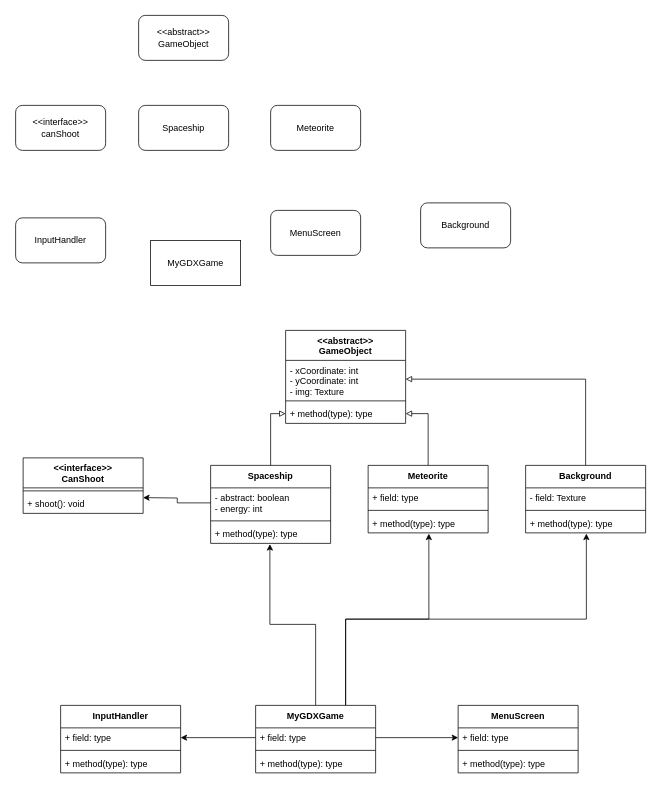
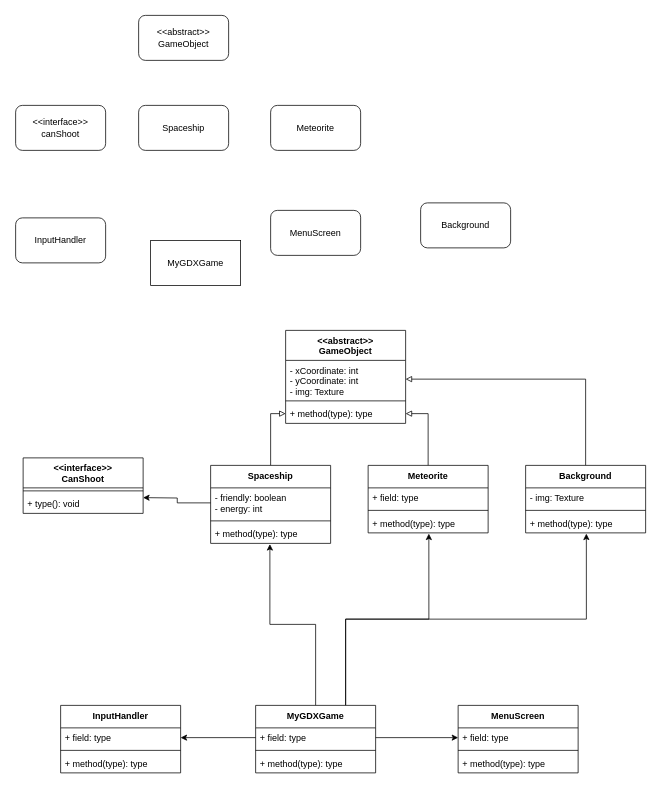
  <mxCell id="0" />
  <mxCell id="1" parent="0" />
  <mxCell id="2" value="MyGDXGame" style="rounded=0;whiteSpace=wrap;html=1;" vertex="1" parent="1"><mxGeometry x="200" y="320" width="120" height="60" as="geometry" /></mxCell>
  <mxCell id="3" value="&amp;lt;&amp;lt;abstract&amp;gt;&amp;gt;&lt;br&gt;GameObject" style="rounded=1;whiteSpace=wrap;html=1;" vertex="1" parent="1"><mxGeometry x="184" y="20" width="120" height="60" as="geometry" /></mxCell>
  <mxCell id="4" value="&amp;lt;&amp;lt;interface&amp;gt;&amp;gt;&lt;br&gt;canShoot" style="rounded=1;whiteSpace=wrap;html=1;" vertex="1" parent="1"><mxGeometry x="20" y="140" width="120" height="60" as="geometry" /></mxCell>
  <mxCell id="5" value="Spaceship" style="rounded=1;whiteSpace=wrap;html=1;" vertex="1" parent="1"><mxGeometry x="184" y="140" width="120" height="60" as="geometry" /></mxCell>
  <mxCell id="6" value="Meteorite" style="rounded=1;whiteSpace=wrap;html=1;" vertex="1" parent="1"><mxGeometry x="360" y="140" width="120" height="60" as="geometry" /></mxCell>
  <mxCell id="7" value="InputHandler" style="rounded=1;whiteSpace=wrap;html=1;" vertex="1" parent="1"><mxGeometry x="20" y="290" width="120" height="60" as="geometry" /></mxCell>
  <mxCell id="8" value="MenuScreen" style="rounded=1;whiteSpace=wrap;html=1;" vertex="1" parent="1"><mxGeometry x="360" y="280" width="120" height="60" as="geometry" /></mxCell>
  <mxCell id="9" value="Background" style="rounded=1;whiteSpace=wrap;html=1;" vertex="1" parent="1"><mxGeometry x="560" y="270" width="120" height="60" as="geometry" /></mxCell>
  <mxCell id="10" style="edgeStyle=orthogonalEdgeStyle;rounded=0;orthogonalLoop=1;jettySize=auto;html=1;exitX=0.5;exitY=0;exitDx=0;exitDy=0;entryX=1;entryY=0.5;entryDx=0;entryDy=0;endArrow=block;endFill=0;" edge="1" parent="1" source="35" target="49"><mxGeometry relative="1" as="geometry" /></mxCell>
  <mxCell id="11" style="edgeStyle=orthogonalEdgeStyle;rounded=0;orthogonalLoop=1;jettySize=auto;html=1;exitX=0.5;exitY=0;exitDx=0;exitDy=0;entryX=0;entryY=0.5;entryDx=0;entryDy=0;endArrow=block;endFill=0;" edge="1" parent="1" source="31" target="49"><mxGeometry relative="1" as="geometry" /></mxCell>
  <mxCell id="12" style="edgeStyle=orthogonalEdgeStyle;rounded=0;orthogonalLoop=1;jettySize=auto;html=1;exitX=0;exitY=0.5;exitDx=0;exitDy=0;entryX=1;entryY=0.5;entryDx=0;entryDy=0;" edge="1" parent="1" source="32"><mxGeometry relative="1" as="geometry"><mxPoint x="190" y="663" as="targetPoint" /></mxGeometry></mxCell>
  <mxCell id="13" style="edgeStyle=orthogonalEdgeStyle;rounded=0;orthogonalLoop=1;jettySize=auto;html=1;exitX=0.5;exitY=0;exitDx=0;exitDy=0;entryX=1;entryY=0.5;entryDx=0;entryDy=0;endArrow=block;endFill=0;" edge="1" parent="1" source="39" target="47"><mxGeometry relative="1" as="geometry" /></mxCell>
  <mxCell id="14" style="edgeStyle=orthogonalEdgeStyle;rounded=0;orthogonalLoop=1;jettySize=auto;html=1;exitX=0.5;exitY=0;exitDx=0;exitDy=0;entryX=0.494;entryY=1.038;entryDx=0;entryDy=0;entryPerimeter=0;" edge="1" parent="1" source="17" target="34"><mxGeometry relative="1" as="geometry" /></mxCell>
  <mxCell id="15" style="edgeStyle=orthogonalEdgeStyle;rounded=0;orthogonalLoop=1;jettySize=auto;html=1;exitX=0.75;exitY=0;exitDx=0;exitDy=0;entryX=0.506;entryY=1.038;entryDx=0;entryDy=0;entryPerimeter=0;" edge="1" parent="1" source="17" target="38"><mxGeometry relative="1" as="geometry" /></mxCell>
  <mxCell id="16" style="edgeStyle=orthogonalEdgeStyle;rounded=0;orthogonalLoop=1;jettySize=auto;html=1;exitX=0.75;exitY=0;exitDx=0;exitDy=0;entryX=0.506;entryY=1.038;entryDx=0;entryDy=0;entryPerimeter=0;" edge="1" parent="1" source="17" target="42"><mxGeometry relative="1" as="geometry" /></mxCell>
  <mxCell id="17" value="MyGDXGame" style="swimlane;fontStyle=1;align=center;verticalAlign=top;childLayout=stackLayout;horizontal=1;startSize=30;horizontalStack=0;resizeParent=1;resizeParentMax=0;resizeLast=0;collapsible=1;marginBottom=0;" vertex="1" parent="1"><mxGeometry x="340" y="940" width="160" height="90" as="geometry" /></mxCell>
  <mxCell id="18" value="+ field: type" style="text;strokeColor=none;fillColor=none;align=left;verticalAlign=top;spacingLeft=4;spacingRight=4;overflow=hidden;rotatable=0;points=[[0,0.5],[1,0.5]];portConstraint=eastwest;" vertex="1" parent="17"><mxGeometry y="30" width="160" height="26" as="geometry" /></mxCell>
  <mxCell id="19" value="" style="line;strokeWidth=1;fillColor=none;align=left;verticalAlign=middle;spacingTop=-1;spacingLeft=3;spacingRight=3;rotatable=0;labelPosition=right;points=[];portConstraint=eastwest;" vertex="1" parent="17"><mxGeometry y="56" width="160" height="8" as="geometry" /></mxCell>
  <mxCell id="20" value="+ method(type): type" style="text;strokeColor=none;fillColor=none;align=left;verticalAlign=top;spacingLeft=4;spacingRight=4;overflow=hidden;rotatable=0;points=[[0,0.5],[1,0.5]];portConstraint=eastwest;" vertex="1" parent="17"><mxGeometry y="64" width="160" height="26" as="geometry" /></mxCell>
  <mxCell id="21" value="MenuScreen" style="swimlane;fontStyle=1;align=center;verticalAlign=top;childLayout=stackLayout;horizontal=1;startSize=30;horizontalStack=0;resizeParent=1;resizeParentMax=0;resizeLast=0;collapsible=1;marginBottom=0;" vertex="1" parent="1"><mxGeometry x="610" y="940" width="160" height="90" as="geometry" /></mxCell>
  <mxCell id="22" value="+ field: type" style="text;strokeColor=none;fillColor=none;align=left;verticalAlign=top;spacingLeft=4;spacingRight=4;overflow=hidden;rotatable=0;points=[[0,0.5],[1,0.5]];portConstraint=eastwest;" vertex="1" parent="21"><mxGeometry y="30" width="160" height="26" as="geometry" /></mxCell>
  <mxCell id="23" value="" style="line;strokeWidth=1;fillColor=none;align=left;verticalAlign=middle;spacingTop=-1;spacingLeft=3;spacingRight=3;rotatable=0;labelPosition=right;points=[];portConstraint=eastwest;" vertex="1" parent="21"><mxGeometry y="56" width="160" height="8" as="geometry" /></mxCell>
  <mxCell id="24" value="+ method(type): type" style="text;strokeColor=none;fillColor=none;align=left;verticalAlign=top;spacingLeft=4;spacingRight=4;overflow=hidden;rotatable=0;points=[[0,0.5],[1,0.5]];portConstraint=eastwest;" vertex="1" parent="21"><mxGeometry y="64" width="160" height="26" as="geometry" /></mxCell>
  <mxCell id="25" value="InputHandler" style="swimlane;fontStyle=1;align=center;verticalAlign=top;childLayout=stackLayout;horizontal=1;startSize=30;horizontalStack=0;resizeParent=1;resizeParentMax=0;resizeLast=0;collapsible=1;marginBottom=0;" vertex="1" parent="1"><mxGeometry x="80" y="940" width="160" height="90" as="geometry" /></mxCell>
  <mxCell id="26" value="+ field: type" style="text;strokeColor=none;fillColor=none;align=left;verticalAlign=top;spacingLeft=4;spacingRight=4;overflow=hidden;rotatable=0;points=[[0,0.5],[1,0.5]];portConstraint=eastwest;" vertex="1" parent="25"><mxGeometry y="30" width="160" height="26" as="geometry" /></mxCell>
  <mxCell id="27" value="" style="line;strokeWidth=1;fillColor=none;align=left;verticalAlign=middle;spacingTop=-1;spacingLeft=3;spacingRight=3;rotatable=0;labelPosition=right;points=[];portConstraint=eastwest;" vertex="1" parent="25"><mxGeometry y="56" width="160" height="8" as="geometry" /></mxCell>
  <mxCell id="28" value="+ method(type): type" style="text;strokeColor=none;fillColor=none;align=left;verticalAlign=top;spacingLeft=4;spacingRight=4;overflow=hidden;rotatable=0;points=[[0,0.5],[1,0.5]];portConstraint=eastwest;" vertex="1" parent="25"><mxGeometry y="64" width="160" height="26" as="geometry" /></mxCell>
  <mxCell id="29" style="edgeStyle=orthogonalEdgeStyle;rounded=0;orthogonalLoop=1;jettySize=auto;html=1;exitX=0;exitY=0.5;exitDx=0;exitDy=0;entryX=1;entryY=0.5;entryDx=0;entryDy=0;" edge="1" parent="1" source="18" target="26"><mxGeometry relative="1" as="geometry" /></mxCell>
  <mxCell id="30" style="edgeStyle=orthogonalEdgeStyle;rounded=0;orthogonalLoop=1;jettySize=auto;html=1;exitX=1;exitY=0.5;exitDx=0;exitDy=0;entryX=0;entryY=0.5;entryDx=0;entryDy=0;" edge="1" parent="1" source="18" target="22"><mxGeometry relative="1" as="geometry" /></mxCell>
  <mxCell id="31" value="Spaceship" style="swimlane;fontStyle=1;align=center;verticalAlign=top;childLayout=stackLayout;horizontal=1;startSize=30;horizontalStack=0;resizeParent=1;resizeParentMax=0;resizeLast=0;collapsible=1;marginBottom=0;" vertex="1" parent="1"><mxGeometry x="280" y="620" width="160" height="104" as="geometry" /></mxCell>
- <mxCell id="32" value="- abstract: boolean&#10;- energy: int" style="text;strokeColor=none;fillColor=none;align=left;verticalAlign=top;spacingLeft=4;spacingRight=4;overflow=hidden;rotatable=0;points=[[0,0.5],[1,0.5]];portConstraint=eastwest;" vertex="1" parent="31"><mxGeometry y="30" width="160" height="40" as="geometry" /></mxCell>
+ <mxCell id="32" value="- friendly: boolean&#10;- energy: int" style="text;strokeColor=none;fillColor=none;align=left;verticalAlign=top;spacingLeft=4;spacingRight=4;overflow=hidden;rotatable=0;points=[[0,0.5],[1,0.5]];portConstraint=eastwest;" vertex="1" parent="31"><mxGeometry y="30" width="160" height="40" as="geometry" /></mxCell>
  <mxCell id="33" value="" style="line;strokeWidth=1;fillColor=none;align=left;verticalAlign=middle;spacingTop=-1;spacingLeft=3;spacingRight=3;rotatable=0;labelPosition=right;points=[];portConstraint=eastwest;" vertex="1" parent="31"><mxGeometry y="70" width="160" height="8" as="geometry" /></mxCell>
  <mxCell id="34" value="+ method(type): type" style="text;strokeColor=none;fillColor=none;align=left;verticalAlign=top;spacingLeft=4;spacingRight=4;overflow=hidden;rotatable=0;points=[[0,0.5],[1,0.5]];portConstraint=eastwest;" vertex="1" parent="31"><mxGeometry y="78" width="160" height="26" as="geometry" /></mxCell>
  <mxCell id="35" value="Meteorite" style="swimlane;fontStyle=1;align=center;verticalAlign=top;childLayout=stackLayout;horizontal=1;startSize=30;horizontalStack=0;resizeParent=1;resizeParentMax=0;resizeLast=0;collapsible=1;marginBottom=0;" vertex="1" parent="1"><mxGeometry x="490" y="620" width="160" height="90" as="geometry" /></mxCell>
  <mxCell id="36" value="+ field: type" style="text;strokeColor=none;fillColor=none;align=left;verticalAlign=top;spacingLeft=4;spacingRight=4;overflow=hidden;rotatable=0;points=[[0,0.5],[1,0.5]];portConstraint=eastwest;" vertex="1" parent="35"><mxGeometry y="30" width="160" height="26" as="geometry" /></mxCell>
  <mxCell id="37" value="" style="line;strokeWidth=1;fillColor=none;align=left;verticalAlign=middle;spacingTop=-1;spacingLeft=3;spacingRight=3;rotatable=0;labelPosition=right;points=[];portConstraint=eastwest;" vertex="1" parent="35"><mxGeometry y="56" width="160" height="8" as="geometry" /></mxCell>
  <mxCell id="38" value="+ method(type): type" style="text;strokeColor=none;fillColor=none;align=left;verticalAlign=top;spacingLeft=4;spacingRight=4;overflow=hidden;rotatable=0;points=[[0,0.5],[1,0.5]];portConstraint=eastwest;" vertex="1" parent="35"><mxGeometry y="64" width="160" height="26" as="geometry" /></mxCell>
  <mxCell id="39" value="Background" style="swimlane;fontStyle=1;align=center;verticalAlign=top;childLayout=stackLayout;horizontal=1;startSize=30;horizontalStack=0;resizeParent=1;resizeParentMax=0;resizeLast=0;collapsible=1;marginBottom=0;" vertex="1" parent="1"><mxGeometry x="700" y="620" width="160" height="90" as="geometry" /></mxCell>
- <mxCell id="40" value="- field: Texture" style="text;strokeColor=none;fillColor=none;align=left;verticalAlign=top;spacingLeft=4;spacingRight=4;overflow=hidden;rotatable=0;points=[[0,0.5],[1,0.5]];portConstraint=eastwest;" vertex="1" parent="39"><mxGeometry y="30" width="160" height="26" as="geometry" /></mxCell>
+ <mxCell id="40" value="- img: Texture" style="text;strokeColor=none;fillColor=none;align=left;verticalAlign=top;spacingLeft=4;spacingRight=4;overflow=hidden;rotatable=0;points=[[0,0.5],[1,0.5]];portConstraint=eastwest;" vertex="1" parent="39"><mxGeometry y="30" width="160" height="26" as="geometry" /></mxCell>
  <mxCell id="41" value="" style="line;strokeWidth=1;fillColor=none;align=left;verticalAlign=middle;spacingTop=-1;spacingLeft=3;spacingRight=3;rotatable=0;labelPosition=right;points=[];portConstraint=eastwest;" vertex="1" parent="39"><mxGeometry y="56" width="160" height="8" as="geometry" /></mxCell>
  <mxCell id="42" value="+ method(type): type" style="text;strokeColor=none;fillColor=none;align=left;verticalAlign=top;spacingLeft=4;spacingRight=4;overflow=hidden;rotatable=0;points=[[0,0.5],[1,0.5]];portConstraint=eastwest;" vertex="1" parent="39"><mxGeometry y="64" width="160" height="26" as="geometry" /></mxCell>
  <mxCell id="43" value="&lt;&lt;interface&gt;&gt;&#10;CanShoot" style="swimlane;fontStyle=1;align=center;verticalAlign=top;childLayout=stackLayout;horizontal=1;startSize=40;horizontalStack=0;resizeParent=1;resizeParentMax=0;resizeLast=0;collapsible=1;marginBottom=0;" vertex="1" parent="1"><mxGeometry x="30" y="610" width="160" height="74" as="geometry" /></mxCell>
  <mxCell id="44" value="" style="line;strokeWidth=1;fillColor=none;align=left;verticalAlign=middle;spacingTop=-1;spacingLeft=3;spacingRight=3;rotatable=0;labelPosition=right;points=[];portConstraint=eastwest;" vertex="1" parent="43"><mxGeometry y="40" width="160" height="8" as="geometry" /></mxCell>
- <mxCell id="45" value="+ shoot(): void" style="text;strokeColor=none;fillColor=none;align=left;verticalAlign=top;spacingLeft=4;spacingRight=4;overflow=hidden;rotatable=0;points=[[0,0.5],[1,0.5]];portConstraint=eastwest;" vertex="1" parent="43"><mxGeometry y="48" width="160" height="26" as="geometry" /></mxCell>
+ <mxCell id="45" value="+ type(): void" style="text;strokeColor=none;fillColor=none;align=left;verticalAlign=top;spacingLeft=4;spacingRight=4;overflow=hidden;rotatable=0;points=[[0,0.5],[1,0.5]];portConstraint=eastwest;" vertex="1" parent="43"><mxGeometry y="48" width="160" height="26" as="geometry" /></mxCell>
  <mxCell id="46" value="&lt;&lt;abstract&gt;&gt;&#10;GameObject" style="swimlane;fontStyle=1;align=center;verticalAlign=top;childLayout=stackLayout;horizontal=1;startSize=40;horizontalStack=0;resizeParent=1;resizeParentMax=0;resizeLast=0;collapsible=1;marginBottom=0;" vertex="1" parent="1"><mxGeometry x="380" y="440" width="160" height="124" as="geometry" /></mxCell>
  <mxCell id="47" value="- xCoordinate: int&#10;- yCoordinate: int&#10;- img: Texture" style="text;strokeColor=none;fillColor=none;align=left;verticalAlign=top;spacingLeft=4;spacingRight=4;overflow=hidden;rotatable=0;points=[[0,0.5],[1,0.5]];portConstraint=eastwest;" vertex="1" parent="46"><mxGeometry y="40" width="160" height="50" as="geometry" /></mxCell>
  <mxCell id="48" value="" style="line;strokeWidth=1;fillColor=none;align=left;verticalAlign=middle;spacingTop=-1;spacingLeft=3;spacingRight=3;rotatable=0;labelPosition=right;points=[];portConstraint=eastwest;" vertex="1" parent="46"><mxGeometry y="90" width="160" height="8" as="geometry" /></mxCell>
  <mxCell id="49" value="+ method(type): type" style="text;strokeColor=none;fillColor=none;align=left;verticalAlign=top;spacingLeft=4;spacingRight=4;overflow=hidden;rotatable=0;points=[[0,0.5],[1,0.5]];portConstraint=eastwest;" vertex="1" parent="46"><mxGeometry y="98" width="160" height="26" as="geometry" /></mxCell>
